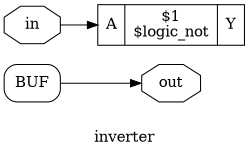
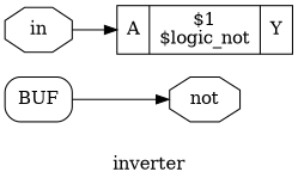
  digraph {
    label=inverter
    rankdir=LR
    remincross=true
    node [shape=octagon]
    edge [color=black]
-   n1 [color=black fontcolor=black label=out]
+   n1 [color=black fontcolor=black label=not]
    n2 [color=black fontcolor=black label=in]
    n3 [label="{{<p4> A}|$1\n$logic_not|{<p5> Y}}" shape=record]
    n4 [label=BUF shape=box style=rounded]
    n2 -> n3 [headport="p4:w" tailport=e]
    n4 -> n1 [headport=w tailport="e:e"]
  }
